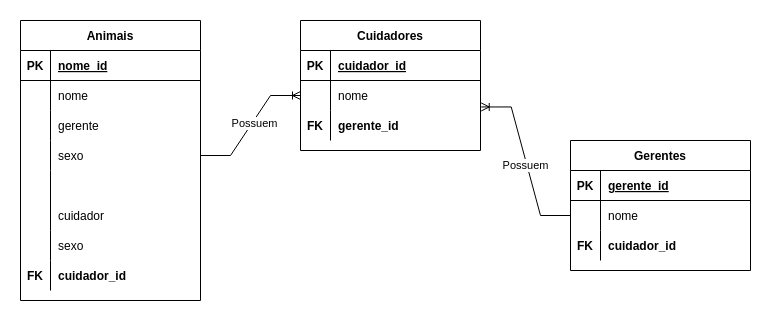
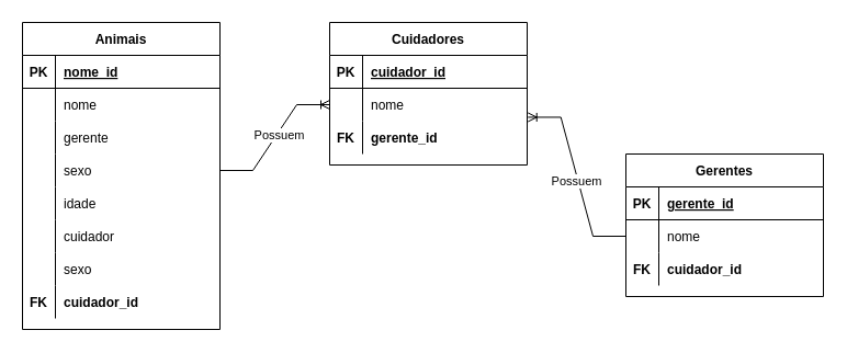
  <mxCell id="0" />
  <mxCell id="1" parent="0" />
  <mxCell id="2" value="Animais" style="shape=table;startSize=30;container=1;collapsible=1;childLayout=tableLayout;fixedRows=1;rowLines=0;fontStyle=1;align=center;resizeLast=1;" vertex="1" parent="1"><mxGeometry x="20" y="20" width="180" height="280" as="geometry" /></mxCell>
  <mxCell id="3" value="" style="shape=partialRectangle;collapsible=0;dropTarget=0;pointerEvents=0;fillColor=none;top=0;left=0;bottom=1;right=0;points=[[0,0.5],[1,0.5]];portConstraint=eastwest;" vertex="1" parent="2"><mxGeometry y="30" width="180" height="30" as="geometry" /></mxCell>
  <mxCell id="4" value="PK" style="shape=partialRectangle;connectable=0;fillColor=none;top=0;left=0;bottom=0;right=0;fontStyle=1;overflow=hidden;" vertex="1" parent="3"><mxGeometry width="30" height="30" as="geometry"><mxRectangle width="30" height="30" as="alternateBounds" /></mxGeometry></mxCell>
  <mxCell id="5" value="nome_id" style="shape=partialRectangle;connectable=0;fillColor=none;top=0;left=0;bottom=0;right=0;align=left;spacingLeft=6;fontStyle=5;overflow=hidden;" vertex="1" parent="3"><mxGeometry x="30" width="150" height="30" as="geometry"><mxRectangle width="150" height="30" as="alternateBounds" /></mxGeometry></mxCell>
  <mxCell id="6" value="" style="shape=partialRectangle;collapsible=0;dropTarget=0;pointerEvents=0;fillColor=none;top=0;left=0;bottom=0;right=0;points=[[0,0.5],[1,0.5]];portConstraint=eastwest;" vertex="1" parent="2"><mxGeometry y="60" width="180" height="30" as="geometry" /></mxCell>
  <mxCell id="7" value="" style="shape=partialRectangle;connectable=0;fillColor=none;top=0;left=0;bottom=0;right=0;editable=1;overflow=hidden;" vertex="1" parent="6"><mxGeometry width="30" height="30" as="geometry"><mxRectangle width="30" height="30" as="alternateBounds" /></mxGeometry></mxCell>
  <mxCell id="8" value="nome " style="shape=partialRectangle;connectable=0;fillColor=none;top=0;left=0;bottom=0;right=0;align=left;spacingLeft=6;overflow=hidden;" vertex="1" parent="6"><mxGeometry x="30" width="150" height="30" as="geometry"><mxRectangle width="150" height="30" as="alternateBounds" /></mxGeometry></mxCell>
  <mxCell id="9" value="" style="shape=partialRectangle;collapsible=0;dropTarget=0;pointerEvents=0;fillColor=none;top=0;left=0;bottom=0;right=0;points=[[0,0.5],[1,0.5]];portConstraint=eastwest;" vertex="1" parent="2"><mxGeometry y="90" width="180" height="30" as="geometry" /></mxCell>
  <mxCell id="10" value="" style="shape=partialRectangle;connectable=0;fillColor=none;top=0;left=0;bottom=0;right=0;editable=1;overflow=hidden;" vertex="1" parent="9"><mxGeometry width="30" height="30" as="geometry"><mxRectangle width="30" height="30" as="alternateBounds" /></mxGeometry></mxCell>
  <mxCell id="11" value="gerente" style="shape=partialRectangle;connectable=0;fillColor=none;top=0;left=0;bottom=0;right=0;align=left;spacingLeft=6;overflow=hidden;" vertex="1" parent="9"><mxGeometry x="30" width="150" height="30" as="geometry"><mxRectangle width="150" height="30" as="alternateBounds" /></mxGeometry></mxCell>
  <mxCell id="12" value="" style="shape=partialRectangle;collapsible=0;dropTarget=0;pointerEvents=0;fillColor=none;top=0;left=0;bottom=0;right=0;points=[[0,0.5],[1,0.5]];portConstraint=eastwest;" vertex="1" parent="2"><mxGeometry y="120" width="180" height="30" as="geometry" /></mxCell>
  <mxCell id="13" value="" style="shape=partialRectangle;connectable=0;fillColor=none;top=0;left=0;bottom=0;right=0;editable=1;overflow=hidden;" vertex="1" parent="12"><mxGeometry width="30" height="30" as="geometry"><mxRectangle width="30" height="30" as="alternateBounds" /></mxGeometry></mxCell>
  <mxCell id="14" value="sexo" style="shape=partialRectangle;connectable=0;fillColor=none;top=0;left=0;bottom=0;right=0;align=left;spacingLeft=6;overflow=hidden;" vertex="1" parent="12"><mxGeometry x="30" width="150" height="30" as="geometry"><mxRectangle width="150" height="30" as="alternateBounds" /></mxGeometry></mxCell>
  <mxCell id="15" value="" style="shape=partialRectangle;collapsible=0;dropTarget=0;pointerEvents=0;fillColor=none;top=0;left=0;bottom=0;right=0;points=[[0,0.5],[1,0.5]];portConstraint=eastwest;" vertex="1" parent="2"><mxGeometry y="150" width="180" height="30" as="geometry" /></mxCell>
  <mxCell id="16" value="" style="shape=partialRectangle;connectable=0;fillColor=none;top=0;left=0;bottom=0;right=0;editable=1;overflow=hidden;" vertex="1" parent="15"><mxGeometry width="30" height="30" as="geometry"><mxRectangle width="30" height="30" as="alternateBounds" /></mxGeometry></mxCell>
+ <mxCell id="17" value="idade" style="shape=partialRectangle;connectable=0;fillColor=none;top=0;left=0;bottom=0;right=0;align=left;spacingLeft=6;overflow=hidden;" vertex="1" parent="15"><mxGeometry x="30" width="150" height="30" as="geometry"><mxRectangle width="150" height="30" as="alternateBounds" /></mxGeometry></mxCell>
  <mxCell id="18" value="" style="shape=partialRectangle;collapsible=0;dropTarget=0;pointerEvents=0;fillColor=none;top=0;left=0;bottom=0;right=0;points=[[0,0.5],[1,0.5]];portConstraint=eastwest;" vertex="1" parent="2"><mxGeometry y="180" width="180" height="30" as="geometry" /></mxCell>
  <mxCell id="19" value="" style="shape=partialRectangle;connectable=0;fillColor=none;top=0;left=0;bottom=0;right=0;editable=1;overflow=hidden;" vertex="1" parent="18"><mxGeometry width="30" height="30" as="geometry"><mxRectangle width="30" height="30" as="alternateBounds" /></mxGeometry></mxCell>
  <mxCell id="20" value="cuidador" style="shape=partialRectangle;connectable=0;fillColor=none;top=0;left=0;bottom=0;right=0;align=left;spacingLeft=6;overflow=hidden;" vertex="1" parent="18"><mxGeometry x="30" width="150" height="30" as="geometry"><mxRectangle width="150" height="30" as="alternateBounds" /></mxGeometry></mxCell>
  <mxCell id="21" value="" style="shape=partialRectangle;collapsible=0;dropTarget=0;pointerEvents=0;fillColor=none;top=0;left=0;bottom=0;right=0;points=[[0,0.5],[1,0.5]];portConstraint=eastwest;" vertex="1" parent="2"><mxGeometry y="210" width="180" height="30" as="geometry" /></mxCell>
  <mxCell id="22" value="" style="shape=partialRectangle;connectable=0;fillColor=none;top=0;left=0;bottom=0;right=0;editable=1;overflow=hidden;" vertex="1" parent="21"><mxGeometry width="30" height="30" as="geometry"><mxRectangle width="30" height="30" as="alternateBounds" /></mxGeometry></mxCell>
  <mxCell id="23" value="sexo" style="shape=partialRectangle;connectable=0;fillColor=none;top=0;left=0;bottom=0;right=0;align=left;spacingLeft=6;overflow=hidden;" vertex="1" parent="21"><mxGeometry x="30" width="150" height="30" as="geometry"><mxRectangle width="150" height="30" as="alternateBounds" /></mxGeometry></mxCell>
  <mxCell id="24" value="" style="shape=partialRectangle;collapsible=0;dropTarget=0;pointerEvents=0;fillColor=none;top=0;left=0;bottom=0;right=0;points=[[0,0.5],[1,0.5]];portConstraint=eastwest;" vertex="1" parent="2"><mxGeometry y="240" width="180" height="30" as="geometry" /></mxCell>
  <mxCell id="25" value="FK" style="shape=partialRectangle;connectable=0;fillColor=none;top=0;left=0;bottom=0;right=0;editable=1;overflow=hidden;fontStyle=1" vertex="1" parent="24"><mxGeometry width="30" height="30" as="geometry"><mxRectangle width="30" height="30" as="alternateBounds" /></mxGeometry></mxCell>
  <mxCell id="26" value="cuidador_id" style="shape=partialRectangle;connectable=0;fillColor=none;top=0;left=0;bottom=0;right=0;align=left;spacingLeft=6;overflow=hidden;fontStyle=1" vertex="1" parent="24"><mxGeometry x="30" width="150" height="30" as="geometry"><mxRectangle width="150" height="30" as="alternateBounds" /></mxGeometry></mxCell>
  <mxCell id="27" value="Cuidadores" style="shape=table;startSize=30;container=1;collapsible=1;childLayout=tableLayout;fixedRows=1;rowLines=0;fontStyle=1;align=center;resizeLast=1;" vertex="1" parent="1"><mxGeometry x="300" y="20" width="180" height="130" as="geometry" /></mxCell>
  <mxCell id="28" value="" style="shape=partialRectangle;collapsible=0;dropTarget=0;pointerEvents=0;fillColor=none;top=0;left=0;bottom=1;right=0;points=[[0,0.5],[1,0.5]];portConstraint=eastwest;" vertex="1" parent="27"><mxGeometry y="30" width="180" height="30" as="geometry" /></mxCell>
  <mxCell id="29" value="PK" style="shape=partialRectangle;connectable=0;fillColor=none;top=0;left=0;bottom=0;right=0;fontStyle=1;overflow=hidden;" vertex="1" parent="28"><mxGeometry width="30" height="30" as="geometry"><mxRectangle width="30" height="30" as="alternateBounds" /></mxGeometry></mxCell>
  <mxCell id="30" value="cuidador_id" style="shape=partialRectangle;connectable=0;fillColor=none;top=0;left=0;bottom=0;right=0;align=left;spacingLeft=6;fontStyle=5;overflow=hidden;" vertex="1" parent="28"><mxGeometry x="30" width="150" height="30" as="geometry"><mxRectangle width="150" height="30" as="alternateBounds" /></mxGeometry></mxCell>
  <mxCell id="31" value="" style="shape=partialRectangle;collapsible=0;dropTarget=0;pointerEvents=0;fillColor=none;top=0;left=0;bottom=0;right=0;points=[[0,0.5],[1,0.5]];portConstraint=eastwest;" vertex="1" parent="27"><mxGeometry y="60" width="180" height="30" as="geometry" /></mxCell>
  <mxCell id="32" value="" style="shape=partialRectangle;connectable=0;fillColor=none;top=0;left=0;bottom=0;right=0;editable=1;overflow=hidden;" vertex="1" parent="31"><mxGeometry width="30" height="30" as="geometry"><mxRectangle width="30" height="30" as="alternateBounds" /></mxGeometry></mxCell>
  <mxCell id="33" value="nome" style="shape=partialRectangle;connectable=0;fillColor=none;top=0;left=0;bottom=0;right=0;align=left;spacingLeft=6;overflow=hidden;" vertex="1" parent="31"><mxGeometry x="30" width="150" height="30" as="geometry"><mxRectangle width="150" height="30" as="alternateBounds" /></mxGeometry></mxCell>
  <mxCell id="34" value="" style="shape=partialRectangle;collapsible=0;dropTarget=0;pointerEvents=0;fillColor=none;top=0;left=0;bottom=0;right=0;points=[[0,0.5],[1,0.5]];portConstraint=eastwest;" vertex="1" parent="27"><mxGeometry y="90" width="180" height="30" as="geometry" /></mxCell>
  <mxCell id="35" value="FK" style="shape=partialRectangle;connectable=0;fillColor=none;top=0;left=0;bottom=0;right=0;editable=1;overflow=hidden;fontStyle=1" vertex="1" parent="34"><mxGeometry width="30" height="30" as="geometry"><mxRectangle width="30" height="30" as="alternateBounds" /></mxGeometry></mxCell>
  <mxCell id="36" value="gerente_id" style="shape=partialRectangle;connectable=0;fillColor=none;top=0;left=0;bottom=0;right=0;align=left;spacingLeft=6;overflow=hidden;fontStyle=1" vertex="1" parent="34"><mxGeometry x="30" width="150" height="30" as="geometry"><mxRectangle width="150" height="30" as="alternateBounds" /></mxGeometry></mxCell>
  <mxCell id="37" value="Gerentes" style="shape=table;startSize=30;container=1;collapsible=1;childLayout=tableLayout;fixedRows=1;rowLines=0;fontStyle=1;align=center;resizeLast=1;" vertex="1" parent="1"><mxGeometry x="570" y="140" width="180" height="130" as="geometry" /></mxCell>
  <mxCell id="38" value="" style="shape=partialRectangle;collapsible=0;dropTarget=0;pointerEvents=0;fillColor=none;top=0;left=0;bottom=1;right=0;points=[[0,0.5],[1,0.5]];portConstraint=eastwest;" vertex="1" parent="37"><mxGeometry y="30" width="180" height="30" as="geometry" /></mxCell>
  <mxCell id="39" value="PK" style="shape=partialRectangle;connectable=0;fillColor=none;top=0;left=0;bottom=0;right=0;fontStyle=1;overflow=hidden;" vertex="1" parent="38"><mxGeometry width="30" height="30" as="geometry"><mxRectangle width="30" height="30" as="alternateBounds" /></mxGeometry></mxCell>
  <mxCell id="40" value="gerente_id" style="shape=partialRectangle;connectable=0;fillColor=none;top=0;left=0;bottom=0;right=0;align=left;spacingLeft=6;fontStyle=5;overflow=hidden;" vertex="1" parent="38"><mxGeometry x="30" width="150" height="30" as="geometry"><mxRectangle width="150" height="30" as="alternateBounds" /></mxGeometry></mxCell>
  <mxCell id="41" value="" style="shape=partialRectangle;collapsible=0;dropTarget=0;pointerEvents=0;fillColor=none;top=0;left=0;bottom=0;right=0;points=[[0,0.5],[1,0.5]];portConstraint=eastwest;" vertex="1" parent="37"><mxGeometry y="60" width="180" height="30" as="geometry" /></mxCell>
  <mxCell id="42" value="" style="shape=partialRectangle;connectable=0;fillColor=none;top=0;left=0;bottom=0;right=0;editable=1;overflow=hidden;" vertex="1" parent="41"><mxGeometry width="30" height="30" as="geometry"><mxRectangle width="30" height="30" as="alternateBounds" /></mxGeometry></mxCell>
  <mxCell id="43" value="nome" style="shape=partialRectangle;connectable=0;fillColor=none;top=0;left=0;bottom=0;right=0;align=left;spacingLeft=6;overflow=hidden;" vertex="1" parent="41"><mxGeometry x="30" width="150" height="30" as="geometry"><mxRectangle width="150" height="30" as="alternateBounds" /></mxGeometry></mxCell>
  <mxCell id="44" value="" style="shape=partialRectangle;collapsible=0;dropTarget=0;pointerEvents=0;fillColor=none;top=0;left=0;bottom=0;right=0;points=[[0,0.5],[1,0.5]];portConstraint=eastwest;" vertex="1" parent="37"><mxGeometry y="90" width="180" height="30" as="geometry" /></mxCell>
  <mxCell id="45" value="FK" style="shape=partialRectangle;connectable=0;fillColor=none;top=0;left=0;bottom=0;right=0;editable=1;overflow=hidden;fontStyle=1" vertex="1" parent="44"><mxGeometry width="30" height="30" as="geometry"><mxRectangle width="30" height="30" as="alternateBounds" /></mxGeometry></mxCell>
  <mxCell id="46" value="cuidador_id" style="shape=partialRectangle;connectable=0;fillColor=none;top=0;left=0;bottom=0;right=0;align=left;spacingLeft=6;overflow=hidden;fontStyle=1" vertex="1" parent="44"><mxGeometry x="30" width="150" height="30" as="geometry"><mxRectangle width="150" height="30" as="alternateBounds" /></mxGeometry></mxCell>
  <mxCell id="47" value="" style="edgeStyle=entityRelationEdgeStyle;fontSize=12;html=1;endArrow=ERoneToMany;rounded=0;exitX=1;exitY=0.5;exitDx=0;exitDy=0;" edge="1" parent="1" source="12" target="31"><mxGeometry width="100" height="100" relative="1" as="geometry"><mxPoint x="320" y="290" as="sourcePoint" /><mxPoint x="420" y="190" as="targetPoint" /></mxGeometry></mxCell>
  <mxCell id="48" value="Possuem" style="edgeLabel;html=1;align=center;verticalAlign=middle;resizable=0;points=[];" vertex="1" connectable="0" parent="47"><mxGeometry x="0.057" y="-1" relative="1" as="geometry"><mxPoint as="offset" /></mxGeometry></mxCell>
  <mxCell id="49" value="" style="edgeStyle=entityRelationEdgeStyle;fontSize=12;html=1;endArrow=ERoneToMany;rounded=0;exitX=0;exitY=0.5;exitDx=0;exitDy=0;entryX=1.004;entryY=0.882;entryDx=0;entryDy=0;entryPerimeter=0;" edge="1" parent="1" source="41" target="31"><mxGeometry width="100" height="100" relative="1" as="geometry"><mxPoint x="560" y="390" as="sourcePoint" /><mxPoint x="660" y="290" as="targetPoint" /></mxGeometry></mxCell>
  <mxCell id="50" value="Possuem" style="edgeLabel;html=1;align=center;verticalAlign=middle;resizable=0;points=[];" vertex="1" connectable="0" parent="49"><mxGeometry x="-0.038" y="2" relative="1" as="geometry"><mxPoint as="offset" /></mxGeometry></mxCell>
